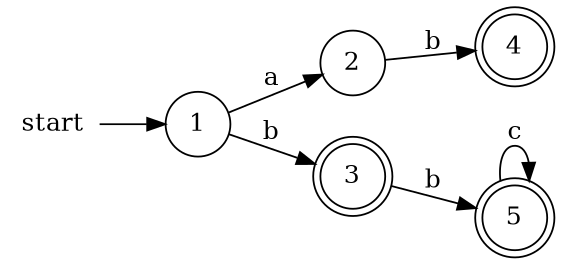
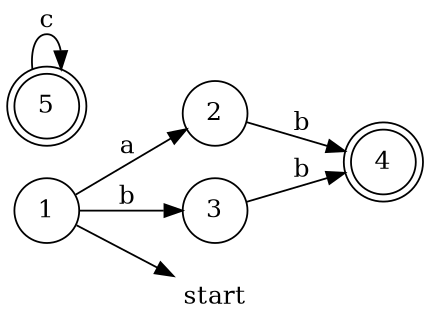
  digraph {
    rankdir=LR
    node [shape=circle]
    edge [color=black]
    1
    2
-   3 [shape=doublecircle]
+   3
    4 [shape=doublecircle]
    5 [shape=doublecircle]
    n6 [height=.0 label=start shape=none width=.0]
    1 -> 2 [label=a]
    1 -> 3 [label=b]
    2 -> 4 [label=b]
-   3 -> 5 [label=b]
+   3 -> 4 [label=b]
    5 -> 5 [label=c]
-   n6 -> 1
+   1 -> n6
  }
